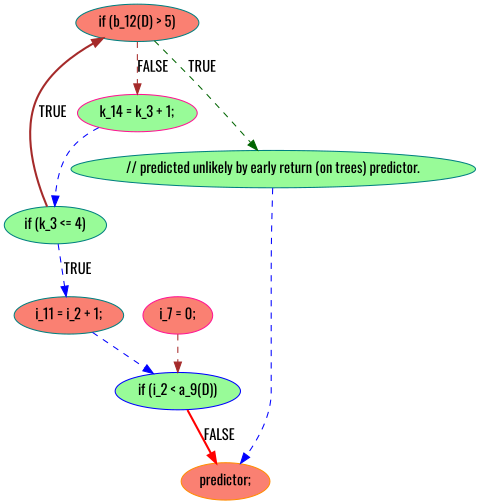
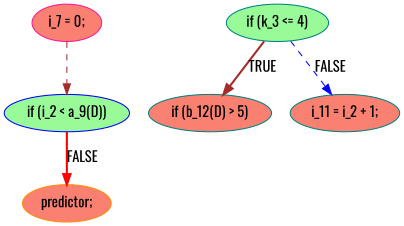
  digraph {
    fontname=Oswald
    node [color=teal fillcolor=salmon fontname=Oswald style=filled]
    edge [color=blue fontname=Oswald style=dashed]
    n1 [color=deeppink label="i_7 = 0;"]
    n2 [color=blue fillcolor=palegreen label="if (i_2 < a_9(D))"]
    n3 [color=darkorange label="predictor;"]
    n4 [fillcolor=palegreen label="if (k_3 <= 4)"]
    n5 [label="if (b_12(D) > 5)"]
    n6 [label="i_11 = i_2 + 1;"]
-   n7 [fillcolor=palegreen label="// predicted unlikely by early return (on trees) predictor."]
-   n8 [color=deeppink fillcolor=palegreen label="k_14 = k_3 + 1;"]
    n1 -> n2 [color=brown]
    n2 -> n3 [color=red label=FALSE style=bold]
    n4 -> n5 [color=brown label=TRUE style=bold]
-   n4 -> n6 [label=TRUE]
-   n5 -> n7 [color=darkgreen label=TRUE]
-   n5 -> n8 [color=brown label=FALSE]
-   n6 -> n2
-   n7 -> n3
-   n8 -> n4
+   n4 -> n6 [label=FALSE]
  }
